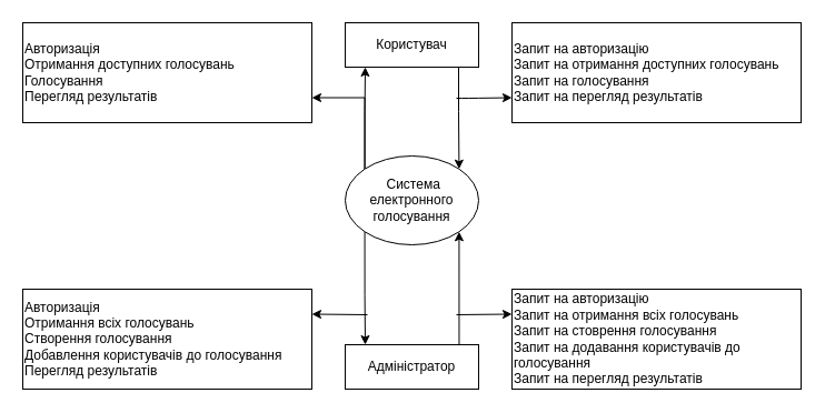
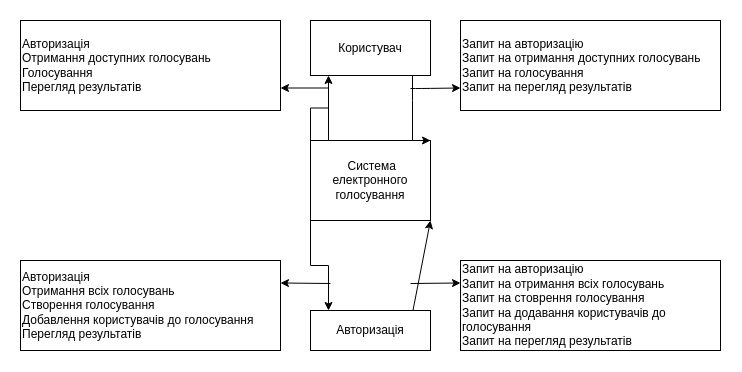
  <mxCell id="0" />
  <mxCell id="1" parent="0" />
  <mxCell id="2" style="edgeStyle=orthogonalEdgeStyle;rounded=0;orthogonalLoop=1;jettySize=auto;html=1;exitX=0;exitY=0;exitDx=0;exitDy=0;entryX=0.15;entryY=1;entryDx=0;entryDy=0;entryPerimeter=0;" edge="1" parent="1" source="5" target="9"><mxGeometry relative="1" as="geometry" /></mxCell>
  <mxCell id="3" style="edgeStyle=orthogonalEdgeStyle;rounded=0;orthogonalLoop=1;jettySize=auto;html=1;exitX=0;exitY=0;exitDx=0;exitDy=0;entryX=1;entryY=0.75;entryDx=0;entryDy=0;" edge="1" parent="1" source="5" target="6"><mxGeometry relative="1" as="geometry"><Array as="points"><mxPoint x="328" y="88" /></Array></mxGeometry></mxCell>
  <mxCell id="4" style="edgeStyle=orthogonalEdgeStyle;rounded=0;orthogonalLoop=1;jettySize=auto;html=1;exitX=0;exitY=1;exitDx=0;exitDy=0;entryX=0.15;entryY=0;entryDx=0;entryDy=0;entryPerimeter=0;" edge="1" parent="1" source="5" target="10"><mxGeometry relative="1" as="geometry" /></mxCell>
- <mxCell id="5" value="&amp;nbsp;Система електронного голосування" style="ellipse;whiteSpace=wrap;html=1;" vertex="1" parent="1"><mxGeometry x="310" y="140" width="120" height="80" as="geometry" /></mxCell>
+ <mxCell id="5" value="&amp;nbsp;Система електронного голосування" style="whiteSpace=wrap;html=1;rounded=0;" vertex="1" parent="1"><mxGeometry x="310" y="140" width="120" height="80" as="geometry" /></mxCell>
  <mxCell id="6" value="Авторизація&lt;br&gt;Отримання доступних голосувань&lt;br&gt;Голосування&lt;br&gt;Перегляд результатів" style="rounded=0;whiteSpace=wrap;html=1;align=left;" vertex="1" parent="1"><mxGeometry x="20" y="20" width="260" height="90" as="geometry" /></mxCell>
  <mxCell id="7" value="Авторизація&lt;br&gt;Отримання всіх голосувань&lt;br&gt;Створення голосування&lt;br&gt;Добавлення користувачів до голосування&lt;br&gt;Перегляд результатів" style="rounded=0;whiteSpace=wrap;html=1;align=left;" vertex="1" parent="1"><mxGeometry x="20" y="260" width="260" height="90" as="geometry" /></mxCell>
  <mxCell id="8" style="edgeStyle=orthogonalEdgeStyle;rounded=0;orthogonalLoop=1;jettySize=auto;html=1;entryX=1;entryY=0;entryDx=0;entryDy=0;" edge="1" parent="1" source="9" target="5"><mxGeometry relative="1" as="geometry"><Array as="points"><mxPoint x="412" y="100" /><mxPoint x="412" y="100" /></Array></mxGeometry></mxCell>
- <mxCell id="9" value="Користувач" style="rounded=0;whiteSpace=wrap;html=1;" vertex="1" parent="1"><mxGeometry x="310" y="20" width="120" height="40" as="geometry" /></mxCell>
- <mxCell id="10" value="Адміністратор" style="rounded=0;whiteSpace=wrap;html=1;" vertex="1" parent="1"><mxGeometry x="310" y="310" width="120" height="40" as="geometry" /></mxCell>
+ <mxCell id="9" value="Користувач" style="rounded=0;whiteSpace=wrap;html=1;" vertex="1" parent="1"><mxGeometry x="310" y="20" width="120" height="55" as="geometry" /></mxCell>
+ <mxCell id="10" value="Авторизація" style="rounded=0;whiteSpace=wrap;html=1;" vertex="1" parent="1"><mxGeometry x="310" y="310" width="120" height="40" as="geometry" /></mxCell>
  <mxCell id="11" value="Запит на авторизацію&lt;br&gt;Запит на отримання доступних голосувань&lt;br&gt;Запит на голосування&lt;br&gt;Запит на перегляд результатів" style="rounded=0;whiteSpace=wrap;html=1;align=left;" vertex="1" parent="1"><mxGeometry x="460" y="20" width="260" height="90" as="geometry" /></mxCell>
  <mxCell id="12" value="Запит на авторизацію&lt;br&gt;Запит на отримання всіх голосувань&lt;br&gt;Запит на стоврення голосування&lt;br&gt;Запит на додавання користувачів до голосування&lt;br&gt;Запит на перегляд результатів" style="rounded=0;whiteSpace=wrap;html=1;align=left;" vertex="1" parent="1"><mxGeometry x="460" y="260" width="260" height="90" as="geometry" /></mxCell>
  <mxCell id="13" value="" style="endArrow=classic;html=1;entryX=0;entryY=0.75;entryDx=0;entryDy=0;" edge="1" parent="1" target="11"><mxGeometry width="50" height="50" relative="1" as="geometry"><mxPoint x="410" y="88" as="sourcePoint" /><mxPoint x="380" y="100" as="targetPoint" /><Array as="points"><mxPoint x="420" y="88" /></Array></mxGeometry></mxCell>
  <mxCell id="14" value="" style="endArrow=classic;html=1;entryX=1;entryY=0.25;entryDx=0;entryDy=0;" edge="1" parent="1" target="7"><mxGeometry width="50" height="50" relative="1" as="geometry"><mxPoint x="330" y="283" as="sourcePoint" /><mxPoint x="380" y="280" as="targetPoint" /></mxGeometry></mxCell>
  <mxCell id="15" value="" style="endArrow=classic;html=1;entryX=1;entryY=1;entryDx=0;entryDy=0;exitX=0.854;exitY=0;exitDx=0;exitDy=0;exitPerimeter=0;" edge="1" parent="1" source="10" target="5"><mxGeometry width="50" height="50" relative="1" as="geometry"><mxPoint x="330" y="330" as="sourcePoint" /><mxPoint x="380" y="280" as="targetPoint" /></mxGeometry></mxCell>
  <mxCell id="16" value="" style="endArrow=classic;html=1;entryX=0;entryY=0.25;entryDx=0;entryDy=0;" edge="1" parent="1" target="12"><mxGeometry width="50" height="50" relative="1" as="geometry"><mxPoint x="410" y="283" as="sourcePoint" /><mxPoint x="380" y="280" as="targetPoint" /></mxGeometry></mxCell>
